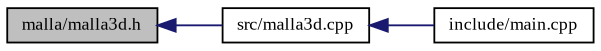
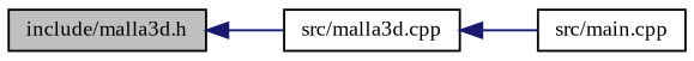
  digraph {
    fontname="Liberation Serif"
    rankdir=LR
    node [color=black fillcolor=white fontname="Liberation Serif" fontsize=10 shape=record style=filled]
    edge [color=midnightblue dir=back fontname="Liberation Serif" fontsize=10 labelfontname=Helvetica labelfontsize=10 style=solid]
-   n1 [fillcolor=grey75 fontcolor=black height=0.2 label="malla/malla3d.h" width=0.4]
+   n1 [fillcolor=grey75 fontcolor=black height=0.2 label="include/malla3d.h" width=0.4]
    n2 [height=0.2 label="src/malla3d.cpp" width=0.4]
-   n3 [height=0.2 label="include/main.cpp" width=0.4]
+   n3 [height=0.2 label="src/main.cpp" width=0.4]
    n1 -> n2
    n2 -> n3
  }
